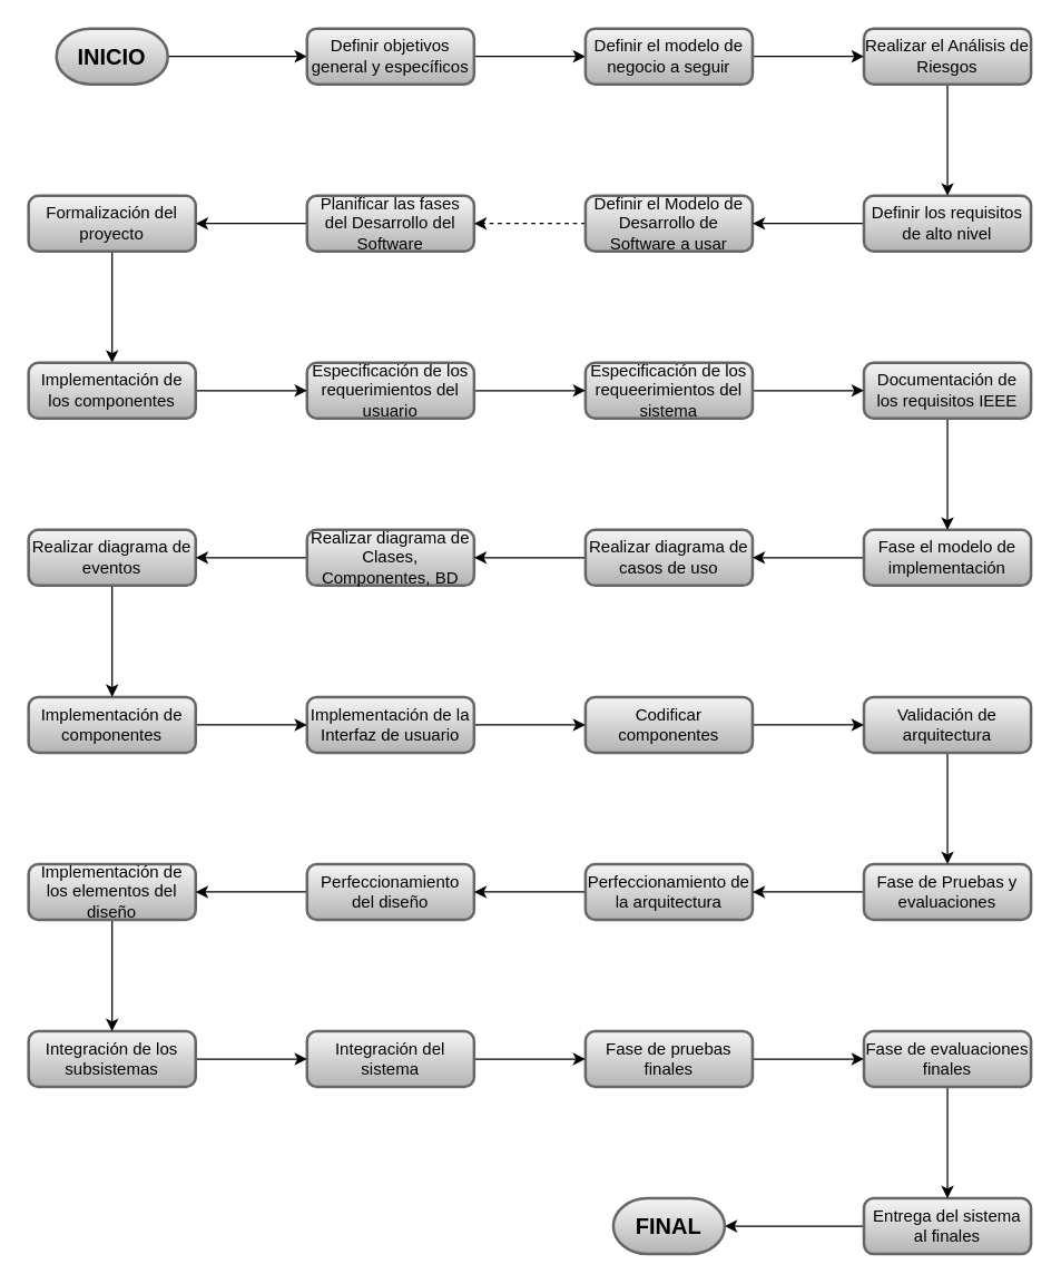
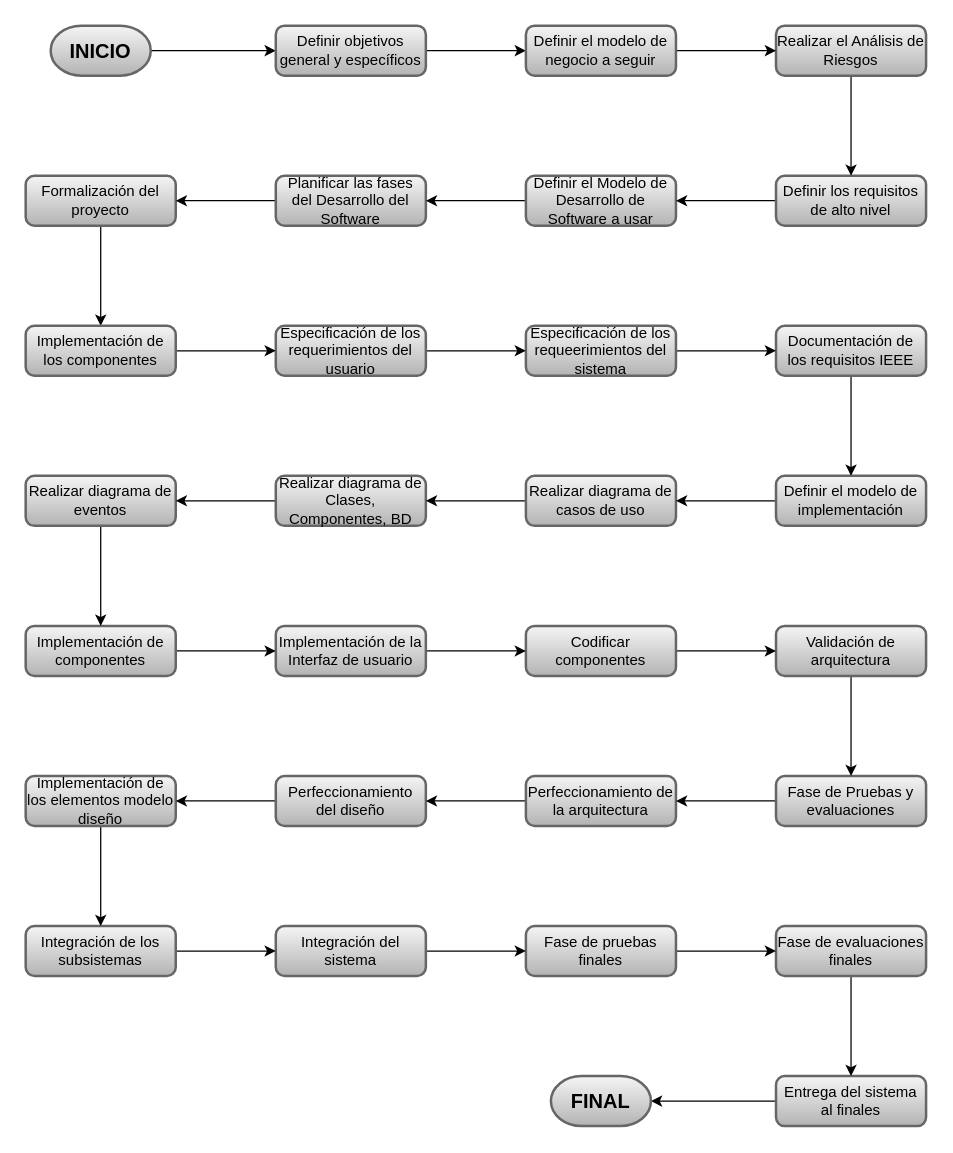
  <mxCell id="0" />
  <mxCell id="1" parent="0" />
  <mxCell id="2" style="edgeStyle=orthogonalEdgeStyle;rounded=0;orthogonalLoop=1;jettySize=auto;html=1;exitX=1;exitY=0.5;exitDx=0;exitDy=0;exitPerimeter=0;entryX=0;entryY=0.5;entryDx=0;entryDy=0;fontColor=#000000;" parent="1" source="3" target="5" edge="1"><mxGeometry relative="1" as="geometry" /></mxCell>
  <mxCell id="3" value="&lt;b&gt;&lt;font style=&quot;font-size: 16px&quot;&gt;INICIO&lt;/font&gt;&lt;/b&gt;" style="strokeWidth=2;html=1;shape=mxgraph.flowchart.terminator;whiteSpace=wrap;fillColor=#f5f5f5;strokeColor=#666666;gradientColor=#b3b3b3;fontColor=#000000;" parent="1" vertex="1"><mxGeometry x="40" y="20" width="80" height="40" as="geometry" /></mxCell>
  <mxCell id="4" style="edgeStyle=orthogonalEdgeStyle;rounded=0;orthogonalLoop=1;jettySize=auto;html=1;exitX=1;exitY=0.5;exitDx=0;exitDy=0;entryX=0;entryY=0.5;entryDx=0;entryDy=0;fontColor=#000000;" parent="1" source="5" target="59" edge="1"><mxGeometry relative="1" as="geometry" /></mxCell>
  <mxCell id="5" value="Definir objetivos general y específicos" style="rounded=1;whiteSpace=wrap;html=1;absoluteArcSize=1;arcSize=14;strokeWidth=2;gradientColor=#b3b3b3;fillColor=#f5f5f5;strokeColor=#666666;fontColor=#000000;" parent="1" vertex="1"><mxGeometry x="220" y="20" width="120" height="40" as="geometry" /></mxCell>
  <mxCell id="6" style="edgeStyle=orthogonalEdgeStyle;rounded=0;orthogonalLoop=1;jettySize=auto;html=1;exitX=0;exitY=0.5;exitDx=0;exitDy=0;entryX=1;entryY=0.5;entryDx=0;entryDy=0;entryPerimeter=0;fontColor=#000000;" parent="1" source="7" target="60" edge="1"><mxGeometry relative="1" as="geometry" /></mxCell>
  <mxCell id="7" value="Entrega del sistema al finales" style="rounded=1;whiteSpace=wrap;html=1;absoluteArcSize=1;arcSize=14;strokeWidth=2;gradientColor=#b3b3b3;fillColor=#f5f5f5;strokeColor=#666666;fontColor=#000000;" parent="1" vertex="1"><mxGeometry x="620" y="860" width="120" height="40" as="geometry" /></mxCell>
  <mxCell id="8" style="edgeStyle=orthogonalEdgeStyle;rounded=0;orthogonalLoop=1;jettySize=auto;html=1;exitX=0.5;exitY=1;exitDx=0;exitDy=0;entryX=0.5;entryY=0;entryDx=0;entryDy=0;fontColor=#000000;" parent="1" source="9" target="7" edge="1"><mxGeometry relative="1" as="geometry" /></mxCell>
  <mxCell id="9" value="Fase de evaluaciones finales" style="rounded=1;whiteSpace=wrap;html=1;absoluteArcSize=1;arcSize=14;strokeWidth=2;gradientColor=#b3b3b3;fillColor=#f5f5f5;strokeColor=#666666;fontColor=#000000;" parent="1" vertex="1"><mxGeometry x="620" y="740" width="120" height="40" as="geometry" /></mxCell>
  <mxCell id="10" style="edgeStyle=orthogonalEdgeStyle;rounded=0;orthogonalLoop=1;jettySize=auto;html=1;exitX=1;exitY=0.5;exitDx=0;exitDy=0;entryX=0;entryY=0.5;entryDx=0;entryDy=0;fontColor=#000000;" parent="1" source="11" target="9" edge="1"><mxGeometry relative="1" as="geometry" /></mxCell>
  <mxCell id="11" value="Fase de pruebas finales" style="rounded=1;whiteSpace=wrap;html=1;absoluteArcSize=1;arcSize=14;strokeWidth=2;gradientColor=#b3b3b3;fillColor=#f5f5f5;strokeColor=#666666;fontColor=#000000;" parent="1" vertex="1"><mxGeometry x="420" y="740" width="120" height="40" as="geometry" /></mxCell>
  <mxCell id="12" style="edgeStyle=orthogonalEdgeStyle;rounded=0;orthogonalLoop=1;jettySize=auto;html=1;exitX=1;exitY=0.5;exitDx=0;exitDy=0;entryX=0;entryY=0.5;entryDx=0;entryDy=0;fontColor=#000000;" parent="1" source="13" target="11" edge="1"><mxGeometry relative="1" as="geometry" /></mxCell>
  <mxCell id="13" value="Integración del sistema" style="rounded=1;whiteSpace=wrap;html=1;absoluteArcSize=1;arcSize=14;strokeWidth=2;gradientColor=#b3b3b3;fillColor=#f5f5f5;strokeColor=#666666;fontColor=#000000;" parent="1" vertex="1"><mxGeometry x="220" y="740" width="120" height="40" as="geometry" /></mxCell>
  <mxCell id="14" style="edgeStyle=orthogonalEdgeStyle;rounded=0;orthogonalLoop=1;jettySize=auto;html=1;exitX=1;exitY=0.5;exitDx=0;exitDy=0;entryX=0;entryY=0.5;entryDx=0;entryDy=0;fontColor=#000000;" parent="1" source="15" target="13" edge="1"><mxGeometry relative="1" as="geometry" /></mxCell>
  <mxCell id="15" value="Integración de los subsistemas" style="rounded=1;whiteSpace=wrap;html=1;absoluteArcSize=1;arcSize=14;strokeWidth=2;gradientColor=#b3b3b3;fillColor=#f5f5f5;strokeColor=#666666;fontColor=#000000;" parent="1" vertex="1"><mxGeometry x="20" y="740" width="120" height="40" as="geometry" /></mxCell>
  <mxCell id="16" style="edgeStyle=orthogonalEdgeStyle;rounded=0;orthogonalLoop=1;jettySize=auto;html=1;exitX=0.5;exitY=1;exitDx=0;exitDy=0;entryX=0.5;entryY=0;entryDx=0;entryDy=0;fontColor=#000000;" parent="1" source="17" target="15" edge="1"><mxGeometry relative="1" as="geometry" /></mxCell>
- <mxCell id="17" value="Implementación de los elementos del diseño" style="rounded=1;whiteSpace=wrap;html=1;absoluteArcSize=1;arcSize=14;strokeWidth=2;gradientColor=#b3b3b3;fillColor=#f5f5f5;strokeColor=#666666;fontColor=#000000;" parent="1" vertex="1"><mxGeometry x="20" y="620" width="120" height="40" as="geometry" /></mxCell>
+ <mxCell id="17" value="Implementación de los elementos modelo diseño" style="rounded=1;whiteSpace=wrap;html=1;absoluteArcSize=1;arcSize=14;strokeWidth=2;gradientColor=#b3b3b3;fillColor=#f5f5f5;strokeColor=#666666;fontColor=#000000;" parent="1" vertex="1"><mxGeometry x="20" y="620" width="120" height="40" as="geometry" /></mxCell>
  <mxCell id="18" style="edgeStyle=orthogonalEdgeStyle;rounded=0;orthogonalLoop=1;jettySize=auto;html=1;exitX=0;exitY=0.5;exitDx=0;exitDy=0;entryX=1;entryY=0.5;entryDx=0;entryDy=0;fontColor=#000000;" parent="1" source="19" target="17" edge="1"><mxGeometry relative="1" as="geometry" /></mxCell>
  <mxCell id="19" value="Perfeccionamiento del diseño" style="rounded=1;whiteSpace=wrap;html=1;absoluteArcSize=1;arcSize=14;strokeWidth=2;gradientColor=#b3b3b3;fillColor=#f5f5f5;strokeColor=#666666;fontColor=#000000;" parent="1" vertex="1"><mxGeometry x="220" y="620" width="120" height="40" as="geometry" /></mxCell>
  <mxCell id="20" style="edgeStyle=orthogonalEdgeStyle;rounded=0;orthogonalLoop=1;jettySize=auto;html=1;exitX=0;exitY=0.5;exitDx=0;exitDy=0;entryX=1;entryY=0.5;entryDx=0;entryDy=0;fontColor=#000000;" parent="1" source="21" target="19" edge="1"><mxGeometry relative="1" as="geometry" /></mxCell>
  <mxCell id="21" value="Perfeccionamiento de la arquitectura" style="rounded=1;whiteSpace=wrap;html=1;absoluteArcSize=1;arcSize=14;strokeWidth=2;gradientColor=#b3b3b3;fillColor=#f5f5f5;strokeColor=#666666;fontColor=#000000;" parent="1" vertex="1"><mxGeometry x="420" y="620" width="120" height="40" as="geometry" /></mxCell>
  <mxCell id="22" style="edgeStyle=orthogonalEdgeStyle;rounded=0;orthogonalLoop=1;jettySize=auto;html=1;exitX=0;exitY=0.5;exitDx=0;exitDy=0;entryX=1;entryY=0.5;entryDx=0;entryDy=0;fontColor=#000000;" parent="1" source="23" target="21" edge="1"><mxGeometry relative="1" as="geometry" /></mxCell>
  <mxCell id="23" value="Fase de Pruebas y evaluaciones" style="rounded=1;whiteSpace=wrap;html=1;absoluteArcSize=1;arcSize=14;strokeWidth=2;gradientColor=#b3b3b3;fillColor=#f5f5f5;strokeColor=#666666;fontColor=#000000;" parent="1" vertex="1"><mxGeometry x="620" y="620" width="120" height="40" as="geometry" /></mxCell>
  <mxCell id="24" style="edgeStyle=orthogonalEdgeStyle;rounded=0;orthogonalLoop=1;jettySize=auto;html=1;exitX=0.5;exitY=1;exitDx=0;exitDy=0;entryX=0.5;entryY=0;entryDx=0;entryDy=0;fontColor=#000000;" parent="1" source="25" target="23" edge="1"><mxGeometry relative="1" as="geometry" /></mxCell>
  <mxCell id="25" value="Validación de arquitectura" style="rounded=1;whiteSpace=wrap;html=1;absoluteArcSize=1;arcSize=14;strokeWidth=2;gradientColor=#b3b3b3;fillColor=#f5f5f5;strokeColor=#666666;fontColor=#000000;" parent="1" vertex="1"><mxGeometry x="620" y="500" width="120" height="40" as="geometry" /></mxCell>
  <mxCell id="26" style="edgeStyle=orthogonalEdgeStyle;rounded=0;orthogonalLoop=1;jettySize=auto;html=1;exitX=1;exitY=0.5;exitDx=0;exitDy=0;entryX=0;entryY=0.5;entryDx=0;entryDy=0;fontColor=#000000;" parent="1" source="27" target="25" edge="1"><mxGeometry relative="1" as="geometry" /></mxCell>
  <mxCell id="27" value="Codificar componentes" style="rounded=1;whiteSpace=wrap;html=1;absoluteArcSize=1;arcSize=14;strokeWidth=2;gradientColor=#b3b3b3;fillColor=#f5f5f5;strokeColor=#666666;fontColor=#000000;" parent="1" vertex="1"><mxGeometry x="420" y="500" width="120" height="40" as="geometry" /></mxCell>
  <mxCell id="28" style="edgeStyle=orthogonalEdgeStyle;rounded=0;orthogonalLoop=1;jettySize=auto;html=1;exitX=1;exitY=0.5;exitDx=0;exitDy=0;entryX=0;entryY=0.5;entryDx=0;entryDy=0;fontColor=#000000;" parent="1" source="29" target="27" edge="1"><mxGeometry relative="1" as="geometry" /></mxCell>
  <mxCell id="29" value="Implementación de la Interfaz de usuario" style="rounded=1;whiteSpace=wrap;html=1;absoluteArcSize=1;arcSize=14;strokeWidth=2;gradientColor=#b3b3b3;fillColor=#f5f5f5;strokeColor=#666666;fontColor=#000000;" parent="1" vertex="1"><mxGeometry x="220" y="500" width="120" height="40" as="geometry" /></mxCell>
  <mxCell id="30" style="edgeStyle=orthogonalEdgeStyle;rounded=0;orthogonalLoop=1;jettySize=auto;html=1;exitX=1;exitY=0.5;exitDx=0;exitDy=0;entryX=0;entryY=0.5;entryDx=0;entryDy=0;fontColor=#000000;" parent="1" source="31" target="29" edge="1"><mxGeometry relative="1" as="geometry" /></mxCell>
  <mxCell id="31" value="Implementación de componentes" style="rounded=1;whiteSpace=wrap;html=1;absoluteArcSize=1;arcSize=14;strokeWidth=2;gradientColor=#b3b3b3;fillColor=#f5f5f5;strokeColor=#666666;fontColor=#000000;" parent="1" vertex="1"><mxGeometry x="20" y="500" width="120" height="40" as="geometry" /></mxCell>
  <mxCell id="32" style="edgeStyle=orthogonalEdgeStyle;rounded=0;orthogonalLoop=1;jettySize=auto;html=1;exitX=0.5;exitY=1;exitDx=0;exitDy=0;entryX=0.5;entryY=0;entryDx=0;entryDy=0;fontColor=#000000;" parent="1" source="33" target="31" edge="1"><mxGeometry relative="1" as="geometry" /></mxCell>
  <mxCell id="33" value="Realizar diagrama de eventos" style="rounded=1;whiteSpace=wrap;html=1;absoluteArcSize=1;arcSize=14;strokeWidth=2;gradientColor=#b3b3b3;fillColor=#f5f5f5;strokeColor=#666666;fontColor=#000000;" parent="1" vertex="1"><mxGeometry x="20" y="380" width="120" height="40" as="geometry" /></mxCell>
  <mxCell id="34" style="edgeStyle=orthogonalEdgeStyle;rounded=0;orthogonalLoop=1;jettySize=auto;html=1;exitX=0;exitY=0.5;exitDx=0;exitDy=0;entryX=1;entryY=0.5;entryDx=0;entryDy=0;fontColor=#000000;" parent="1" source="35" target="33" edge="1"><mxGeometry relative="1" as="geometry" /></mxCell>
  <mxCell id="35" value="Realizar diagrama de Clases, Componentes, BD" style="rounded=1;whiteSpace=wrap;html=1;absoluteArcSize=1;arcSize=14;strokeWidth=2;gradientColor=#b3b3b3;fillColor=#f5f5f5;strokeColor=#666666;fontColor=#000000;" parent="1" vertex="1"><mxGeometry x="220" y="380" width="120" height="40" as="geometry" /></mxCell>
  <mxCell id="36" style="edgeStyle=orthogonalEdgeStyle;rounded=0;orthogonalLoop=1;jettySize=auto;html=1;exitX=0;exitY=0.5;exitDx=0;exitDy=0;entryX=1;entryY=0.5;entryDx=0;entryDy=0;fontColor=#000000;" parent="1" source="37" target="35" edge="1"><mxGeometry relative="1" as="geometry" /></mxCell>
  <mxCell id="37" value="Realizar diagrama de casos de uso" style="rounded=1;whiteSpace=wrap;html=1;absoluteArcSize=1;arcSize=14;strokeWidth=2;gradientColor=#b3b3b3;fillColor=#f5f5f5;strokeColor=#666666;fontColor=#000000;" parent="1" vertex="1"><mxGeometry x="420" y="380" width="120" height="40" as="geometry" /></mxCell>
  <mxCell id="38" style="edgeStyle=orthogonalEdgeStyle;rounded=0;orthogonalLoop=1;jettySize=auto;html=1;exitX=0.5;exitY=1;exitDx=0;exitDy=0;entryX=0.5;entryY=0;entryDx=0;entryDy=0;fontColor=#000000;" parent="1" source="39" target="49" edge="1"><mxGeometry relative="1" as="geometry" /></mxCell>
  <mxCell id="39" value="Formalización del proyecto" style="rounded=1;whiteSpace=wrap;html=1;absoluteArcSize=1;arcSize=14;strokeWidth=2;gradientColor=#b3b3b3;fillColor=#f5f5f5;strokeColor=#666666;fontColor=#000000;" parent="1" vertex="1"><mxGeometry x="20" y="140" width="120" height="40" as="geometry" /></mxCell>
  <mxCell id="40" style="edgeStyle=orthogonalEdgeStyle;rounded=0;orthogonalLoop=1;jettySize=auto;html=1;exitX=0;exitY=0.5;exitDx=0;exitDy=0;entryX=1;entryY=0.5;entryDx=0;entryDy=0;fontColor=#000000;" parent="1" source="41" target="37" edge="1"><mxGeometry relative="1" as="geometry" /></mxCell>
- <mxCell id="41" value="Fase el modelo de implementación" style="rounded=1;whiteSpace=wrap;html=1;absoluteArcSize=1;arcSize=14;strokeWidth=2;gradientColor=#b3b3b3;fillColor=#f5f5f5;strokeColor=#666666;fontColor=#000000;" parent="1" vertex="1"><mxGeometry x="620" y="380" width="120" height="40" as="geometry" /></mxCell>
+ <mxCell id="41" value="Definir el modelo de implementación" style="rounded=1;whiteSpace=wrap;html=1;absoluteArcSize=1;arcSize=14;strokeWidth=2;gradientColor=#b3b3b3;fillColor=#f5f5f5;strokeColor=#666666;fontColor=#000000;" parent="1" vertex="1"><mxGeometry x="620" y="380" width="120" height="40" as="geometry" /></mxCell>
  <mxCell id="42" style="edgeStyle=orthogonalEdgeStyle;rounded=0;orthogonalLoop=1;jettySize=auto;html=1;exitX=0.5;exitY=1;exitDx=0;exitDy=0;entryX=0.5;entryY=0;entryDx=0;entryDy=0;fontColor=#000000;" parent="1" source="43" target="41" edge="1"><mxGeometry relative="1" as="geometry" /></mxCell>
  <mxCell id="43" value="Documentación de los requisitos IEEE" style="rounded=1;whiteSpace=wrap;html=1;absoluteArcSize=1;arcSize=14;strokeWidth=2;gradientColor=#b3b3b3;fillColor=#f5f5f5;strokeColor=#666666;fontColor=#000000;" parent="1" vertex="1"><mxGeometry x="620" y="260" width="120" height="40" as="geometry" /></mxCell>
  <mxCell id="44" style="edgeStyle=orthogonalEdgeStyle;rounded=0;orthogonalLoop=1;jettySize=auto;html=1;exitX=1;exitY=0.5;exitDx=0;exitDy=0;entryX=0;entryY=0.5;entryDx=0;entryDy=0;fontColor=#000000;" parent="1" source="45" target="43" edge="1"><mxGeometry relative="1" as="geometry" /></mxCell>
  <mxCell id="45" value="Especificación de los requeerimientos del sistema" style="rounded=1;whiteSpace=wrap;html=1;absoluteArcSize=1;arcSize=14;strokeWidth=2;gradientColor=#b3b3b3;fillColor=#f5f5f5;strokeColor=#666666;fontColor=#000000;" parent="1" vertex="1"><mxGeometry x="420" y="260" width="120" height="40" as="geometry" /></mxCell>
  <mxCell id="46" style="edgeStyle=orthogonalEdgeStyle;rounded=0;orthogonalLoop=1;jettySize=auto;html=1;exitX=1;exitY=0.5;exitDx=0;exitDy=0;entryX=0;entryY=0.5;entryDx=0;entryDy=0;fontColor=#000000;" parent="1" source="47" target="45" edge="1"><mxGeometry relative="1" as="geometry" /></mxCell>
  <mxCell id="47" value="Especificación de los requerimientos del usuario" style="rounded=1;whiteSpace=wrap;html=1;absoluteArcSize=1;arcSize=14;strokeWidth=2;gradientColor=#b3b3b3;fillColor=#f5f5f5;strokeColor=#666666;fontColor=#000000;" parent="1" vertex="1"><mxGeometry x="220" y="260" width="120" height="40" as="geometry" /></mxCell>
  <mxCell id="48" style="edgeStyle=orthogonalEdgeStyle;rounded=0;orthogonalLoop=1;jettySize=auto;html=1;exitX=1;exitY=0.5;exitDx=0;exitDy=0;entryX=0;entryY=0.5;entryDx=0;entryDy=0;fontColor=#000000;" parent="1" source="49" target="47" edge="1"><mxGeometry relative="1" as="geometry" /></mxCell>
  <mxCell id="49" value="Implementación de los componentes" style="rounded=1;whiteSpace=wrap;html=1;absoluteArcSize=1;arcSize=14;strokeWidth=2;gradientColor=#b3b3b3;fillColor=#f5f5f5;strokeColor=#666666;fontColor=#000000;" parent="1" vertex="1"><mxGeometry x="20" y="260" width="120" height="40" as="geometry" /></mxCell>
  <mxCell id="50" style="edgeStyle=orthogonalEdgeStyle;rounded=0;orthogonalLoop=1;jettySize=auto;html=1;exitX=0;exitY=0.5;exitDx=0;exitDy=0;entryX=1;entryY=0.5;entryDx=0;entryDy=0;fontColor=#000000;" parent="1" source="51" target="39" edge="1"><mxGeometry relative="1" as="geometry" /></mxCell>
  <mxCell id="51" value="Planificar las fases del Desarrollo del Software" style="rounded=1;whiteSpace=wrap;html=1;absoluteArcSize=1;arcSize=14;strokeWidth=2;gradientColor=#b3b3b3;fillColor=#f5f5f5;strokeColor=#666666;fontColor=#000000;" parent="1" vertex="1"><mxGeometry x="220" y="140" width="120" height="40" as="geometry" /></mxCell>
- <mxCell id="52" style="edgeStyle=orthogonalEdgeStyle;rounded=0;orthogonalLoop=1;jettySize=auto;html=1;exitX=0;exitY=0.5;exitDx=0;exitDy=0;entryX=1;entryY=0.5;entryDx=0;entryDy=0;fontColor=#000000;dashed=1;" parent="1" source="53" target="51" edge="1"><mxGeometry relative="1" as="geometry" /></mxCell>
+ <mxCell id="52" style="edgeStyle=orthogonalEdgeStyle;rounded=0;orthogonalLoop=1;jettySize=auto;html=1;exitX=0;exitY=0.5;exitDx=0;exitDy=0;entryX=1;entryY=0.5;entryDx=0;entryDy=0;fontColor=#000000;" parent="1" source="53" target="51" edge="1"><mxGeometry relative="1" as="geometry" /></mxCell>
  <mxCell id="53" value="Definir el Modelo de Desarrollo de Software a usar" style="rounded=1;whiteSpace=wrap;html=1;absoluteArcSize=1;arcSize=14;strokeWidth=2;gradientColor=#b3b3b3;fillColor=#f5f5f5;strokeColor=#666666;fontColor=#000000;" parent="1" vertex="1"><mxGeometry x="420" y="140" width="120" height="40" as="geometry" /></mxCell>
  <mxCell id="54" style="edgeStyle=orthogonalEdgeStyle;rounded=0;orthogonalLoop=1;jettySize=auto;html=1;exitX=0;exitY=0.5;exitDx=0;exitDy=0;entryX=1;entryY=0.5;entryDx=0;entryDy=0;fontColor=#000000;" parent="1" source="55" target="53" edge="1"><mxGeometry relative="1" as="geometry" /></mxCell>
  <mxCell id="55" value="Definir los requisitos de alto nivel" style="rounded=1;whiteSpace=wrap;html=1;absoluteArcSize=1;arcSize=14;strokeWidth=2;gradientColor=#b3b3b3;fillColor=#f5f5f5;strokeColor=#666666;fontColor=#000000;" parent="1" vertex="1"><mxGeometry x="620" y="140" width="120" height="40" as="geometry" /></mxCell>
  <mxCell id="56" style="edgeStyle=orthogonalEdgeStyle;rounded=0;orthogonalLoop=1;jettySize=auto;html=1;exitX=0.5;exitY=1;exitDx=0;exitDy=0;entryX=0.5;entryY=0;entryDx=0;entryDy=0;fontColor=#000000;" parent="1" source="57" target="55" edge="1"><mxGeometry relative="1" as="geometry" /></mxCell>
  <mxCell id="57" value="Realizar el Análisis de Riesgos" style="rounded=1;whiteSpace=wrap;html=1;absoluteArcSize=1;arcSize=14;strokeWidth=2;gradientColor=#b3b3b3;fillColor=#f5f5f5;strokeColor=#666666;fontColor=#000000;" parent="1" vertex="1"><mxGeometry x="620" y="20" width="120" height="40" as="geometry" /></mxCell>
  <mxCell id="58" style="edgeStyle=orthogonalEdgeStyle;rounded=0;orthogonalLoop=1;jettySize=auto;html=1;exitX=1;exitY=0.5;exitDx=0;exitDy=0;entryX=0;entryY=0.5;entryDx=0;entryDy=0;fontColor=#000000;" parent="1" source="59" target="57" edge="1"><mxGeometry relative="1" as="geometry" /></mxCell>
  <mxCell id="59" value="Definir el modelo de negocio a seguir" style="rounded=1;whiteSpace=wrap;html=1;absoluteArcSize=1;arcSize=14;strokeWidth=2;gradientColor=#b3b3b3;fillColor=#f5f5f5;strokeColor=#666666;fontColor=#000000;" parent="1" vertex="1"><mxGeometry x="420" y="20" width="120" height="40" as="geometry" /></mxCell>
  <mxCell id="60" value="&lt;b&gt;&lt;font style=&quot;font-size: 16px&quot;&gt;FINAL&lt;/font&gt;&lt;/b&gt;" style="strokeWidth=2;html=1;shape=mxgraph.flowchart.terminator;whiteSpace=wrap;gradientColor=#b3b3b3;fillColor=#f5f5f5;strokeColor=#666666;fontColor=#000000;" parent="1" vertex="1"><mxGeometry x="440" y="860" width="80" height="40" as="geometry" /></mxCell>
